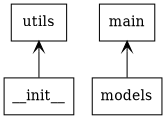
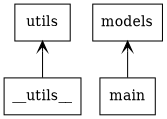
  digraph {
    rankdir=BT
    node [color=black shape=box style=solid]
    edge [arrowhead=open arrowtail=none]
-   n1 [label=__init__]
+   n1 [label=__utils__]
    n2 [label=utils]
    n3 [label=main]
    n4 [label=models]
    n1 -> n2
-   n4 -> n3
+   n3 -> n4
  }
